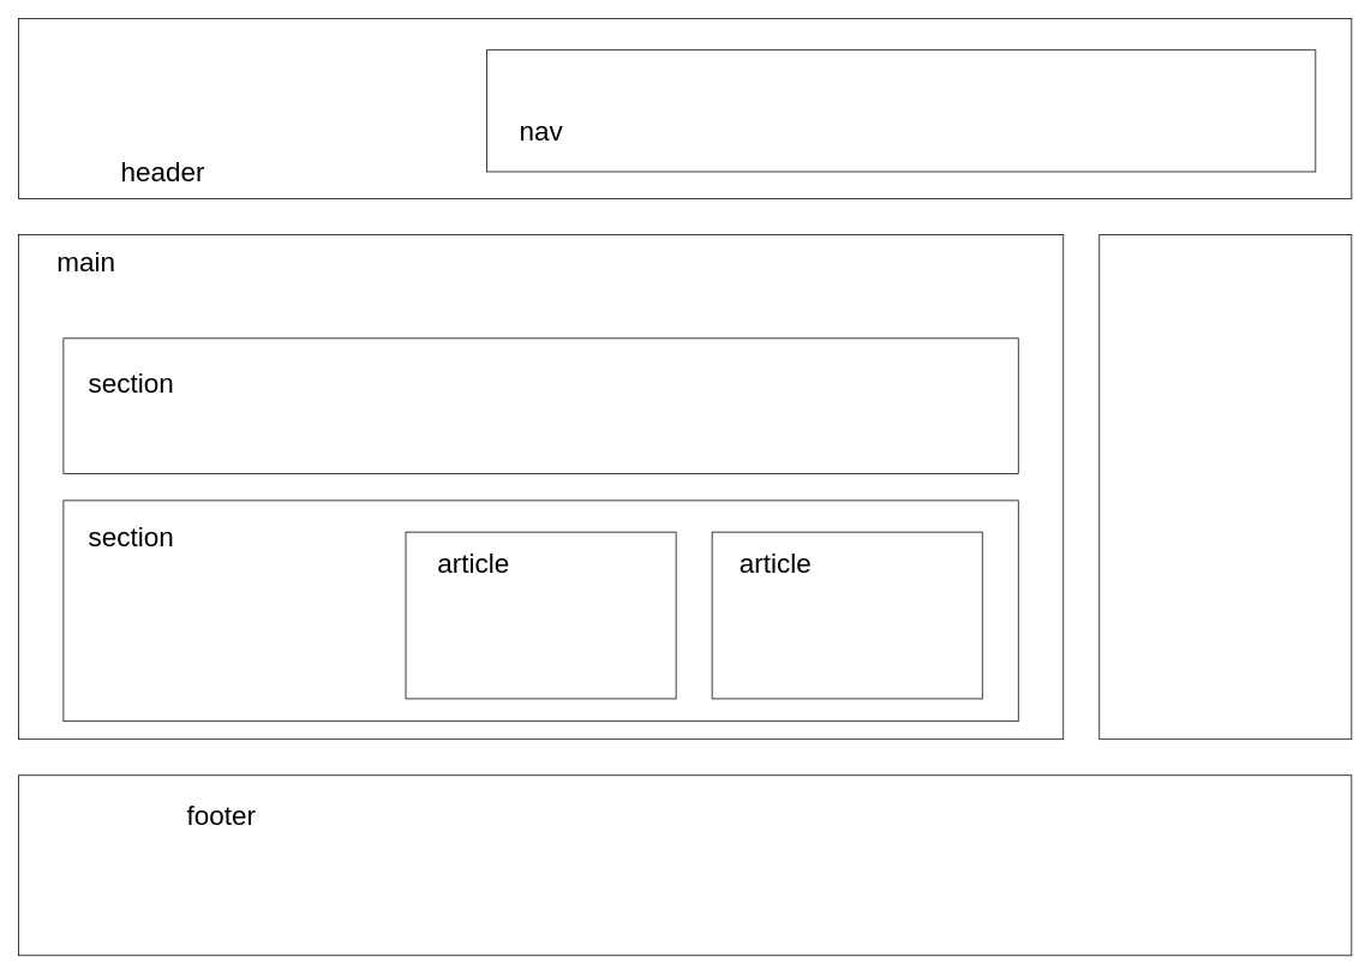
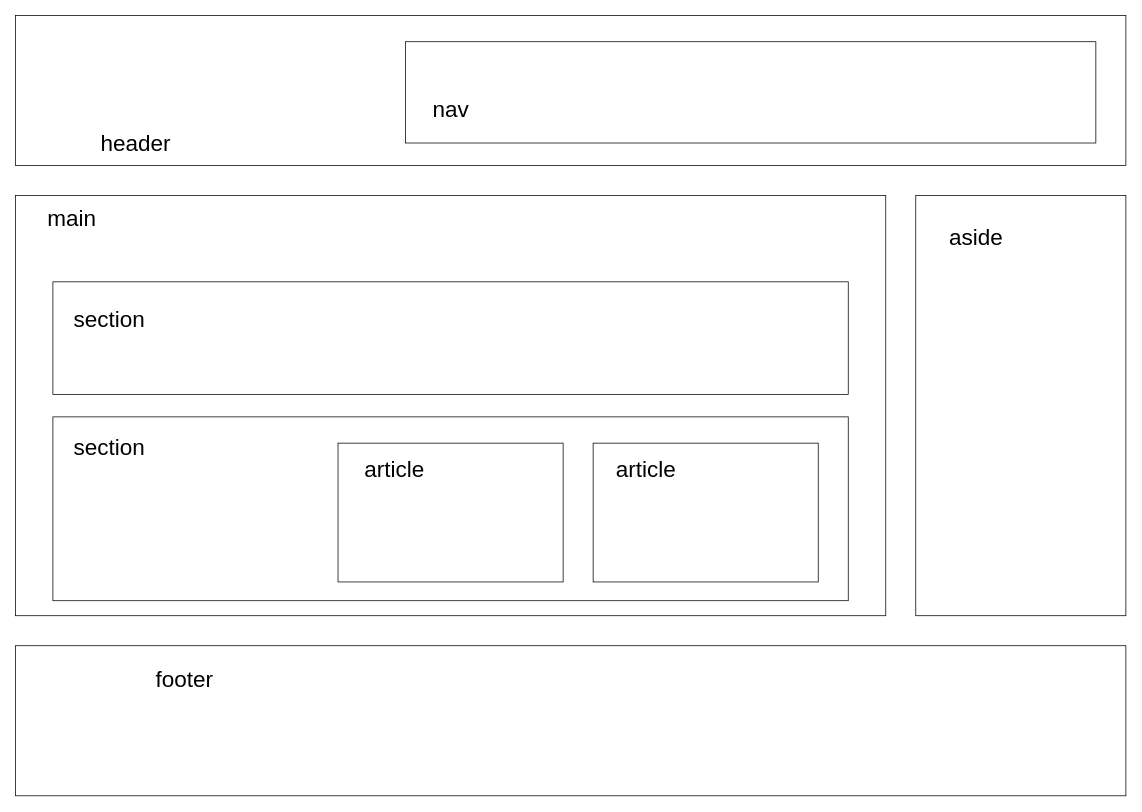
  <mxCell id="0" />
  <mxCell id="1" parent="0" />
  <mxCell id="2" value="" style="whiteSpace=wrap;html=1;" vertex="1" parent="1"><mxGeometry x="20" y="20" width="1480" height="200" as="geometry" /></mxCell>
  <mxCell id="3" value="" style="whiteSpace=wrap;html=1;" vertex="1" parent="1"><mxGeometry x="20" y="860" width="1480" height="200" as="geometry" /></mxCell>
  <mxCell id="4" value="" style="whiteSpace=wrap;html=1;" vertex="1" parent="1"><mxGeometry x="20" y="260" width="1160" height="560" as="geometry" /></mxCell>
  <mxCell id="5" value="" style="whiteSpace=wrap;html=1;" vertex="1" parent="1"><mxGeometry x="1220" y="260" width="280" height="560" as="geometry" /></mxCell>
  <mxCell id="6" value="" style="whiteSpace=wrap;html=1;" vertex="1" parent="1"><mxGeometry x="70" y="375" width="1060" height="150" as="geometry" /></mxCell>
  <mxCell id="7" value="" style="whiteSpace=wrap;html=1;" vertex="1" parent="1"><mxGeometry x="70" y="555" width="1060" height="245" as="geometry" /></mxCell>
  <mxCell id="8" value="" style="whiteSpace=wrap;html=1;" vertex="1" parent="1"><mxGeometry x="790" y="590" width="300" height="185" as="geometry" /></mxCell>
  <mxCell id="9" value="" style="whiteSpace=wrap;html=1;" vertex="1" parent="1"><mxGeometry x="450" y="590" width="300" height="185" as="geometry" /></mxCell>
  <mxCell id="10" value="" style="whiteSpace=wrap;html=1;" vertex="1" parent="1"><mxGeometry x="540" y="55" width="920" height="135" as="geometry" /></mxCell>
  <mxCell id="11" value="header" style="text;html=1;align=center;verticalAlign=middle;resizable=0;points=[];autosize=1;strokeColor=none;fillColor=none;fontSize=30;" vertex="1" parent="1"><mxGeometry x="120" y="165" width="120" height="50" as="geometry" /></mxCell>
  <mxCell id="12" value="nav" style="text;html=1;align=center;verticalAlign=middle;resizable=0;points=[];autosize=1;strokeColor=none;fillColor=none;fontSize=30;" vertex="1" parent="1"><mxGeometry x="565" y="120" width="70" height="50" as="geometry" /></mxCell>
  <mxCell id="13" value="main" style="text;html=1;align=center;verticalAlign=middle;resizable=0;points=[];autosize=1;strokeColor=none;fillColor=none;fontSize=30;" vertex="1" parent="1"><mxGeometry x="50" y="265" width="90" height="50" as="geometry" /></mxCell>
  <mxCell id="14" value="section" style="text;html=1;align=center;verticalAlign=middle;resizable=0;points=[];autosize=1;strokeColor=none;fillColor=none;fontSize=30;" vertex="1" parent="1"><mxGeometry x="85" y="400" width="120" height="50" as="geometry" /></mxCell>
  <mxCell id="15" value="section" style="text;html=1;align=center;verticalAlign=middle;resizable=0;points=[];autosize=1;strokeColor=none;fillColor=none;fontSize=30;" vertex="1" parent="1"><mxGeometry x="85" y="570" width="120" height="50" as="geometry" /></mxCell>
  <mxCell id="16" value="article" style="text;html=1;align=center;verticalAlign=middle;resizable=0;points=[];autosize=1;strokeColor=none;fillColor=none;fontSize=30;" vertex="1" parent="1"><mxGeometry x="475" y="600" width="100" height="50" as="geometry" /></mxCell>
  <mxCell id="17" value="article" style="text;html=1;align=center;verticalAlign=middle;resizable=0;points=[];autosize=1;strokeColor=none;fillColor=none;fontSize=30;" vertex="1" parent="1"><mxGeometry x="810" y="600" width="100" height="50" as="geometry" /></mxCell>
+ <mxCell id="18" value="aside" style="text;html=1;align=center;verticalAlign=middle;resizable=0;points=[];autosize=1;strokeColor=none;fillColor=none;fontSize=30;" vertex="1" parent="1"><mxGeometry x="1250" y="290" width="100" height="50" as="geometry" /></mxCell>
  <mxCell id="19" value="footer" style="text;html=1;align=center;verticalAlign=middle;resizable=0;points=[];autosize=1;strokeColor=none;fillColor=none;fontSize=30;" vertex="1" parent="1"><mxGeometry x="195" y="880" width="100" height="50" as="geometry" /></mxCell>
